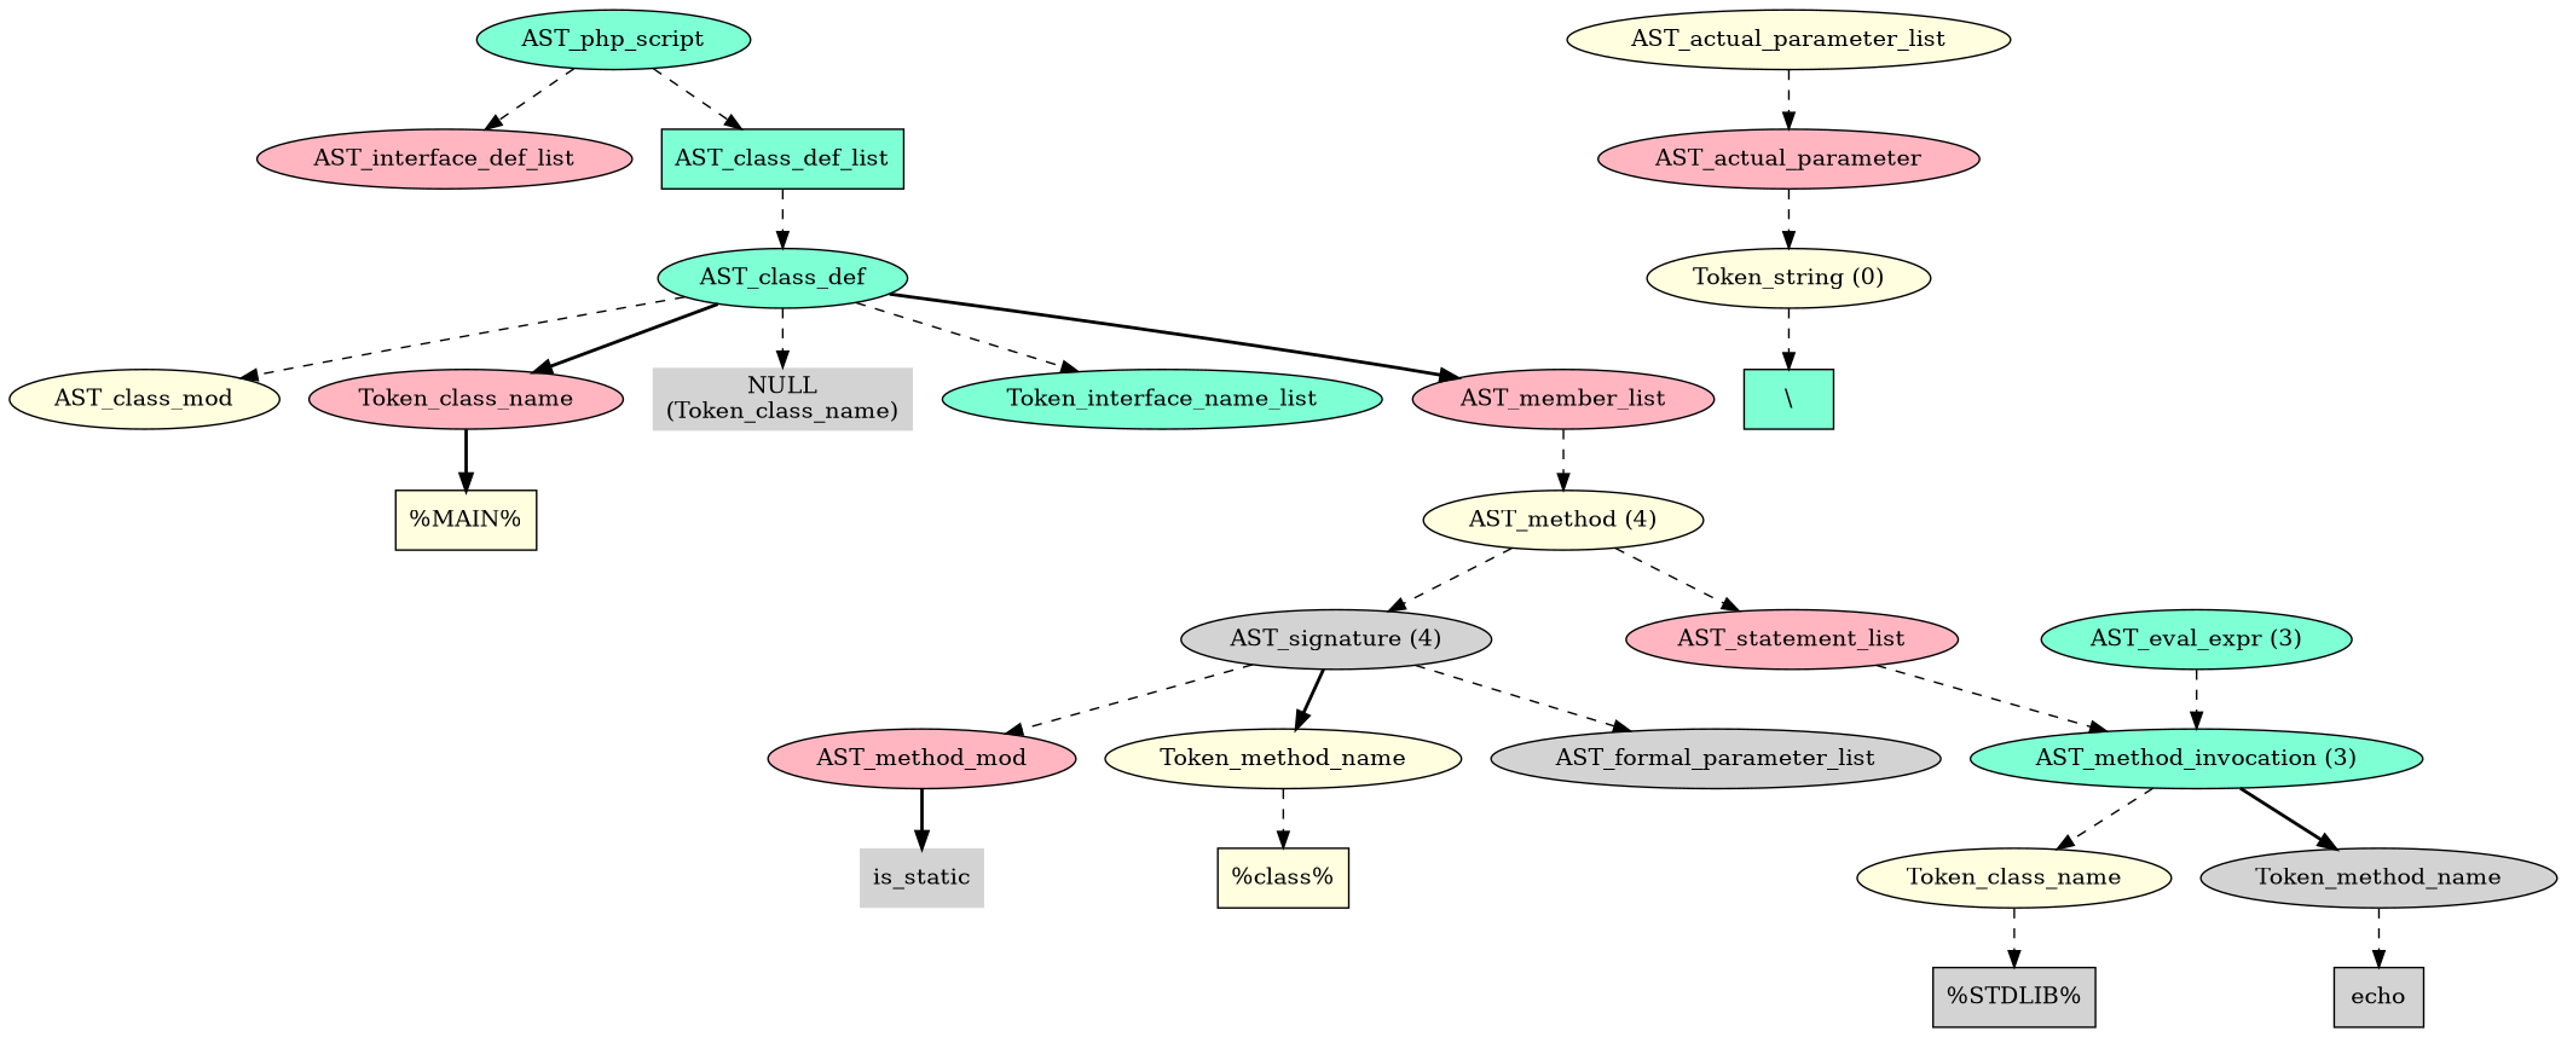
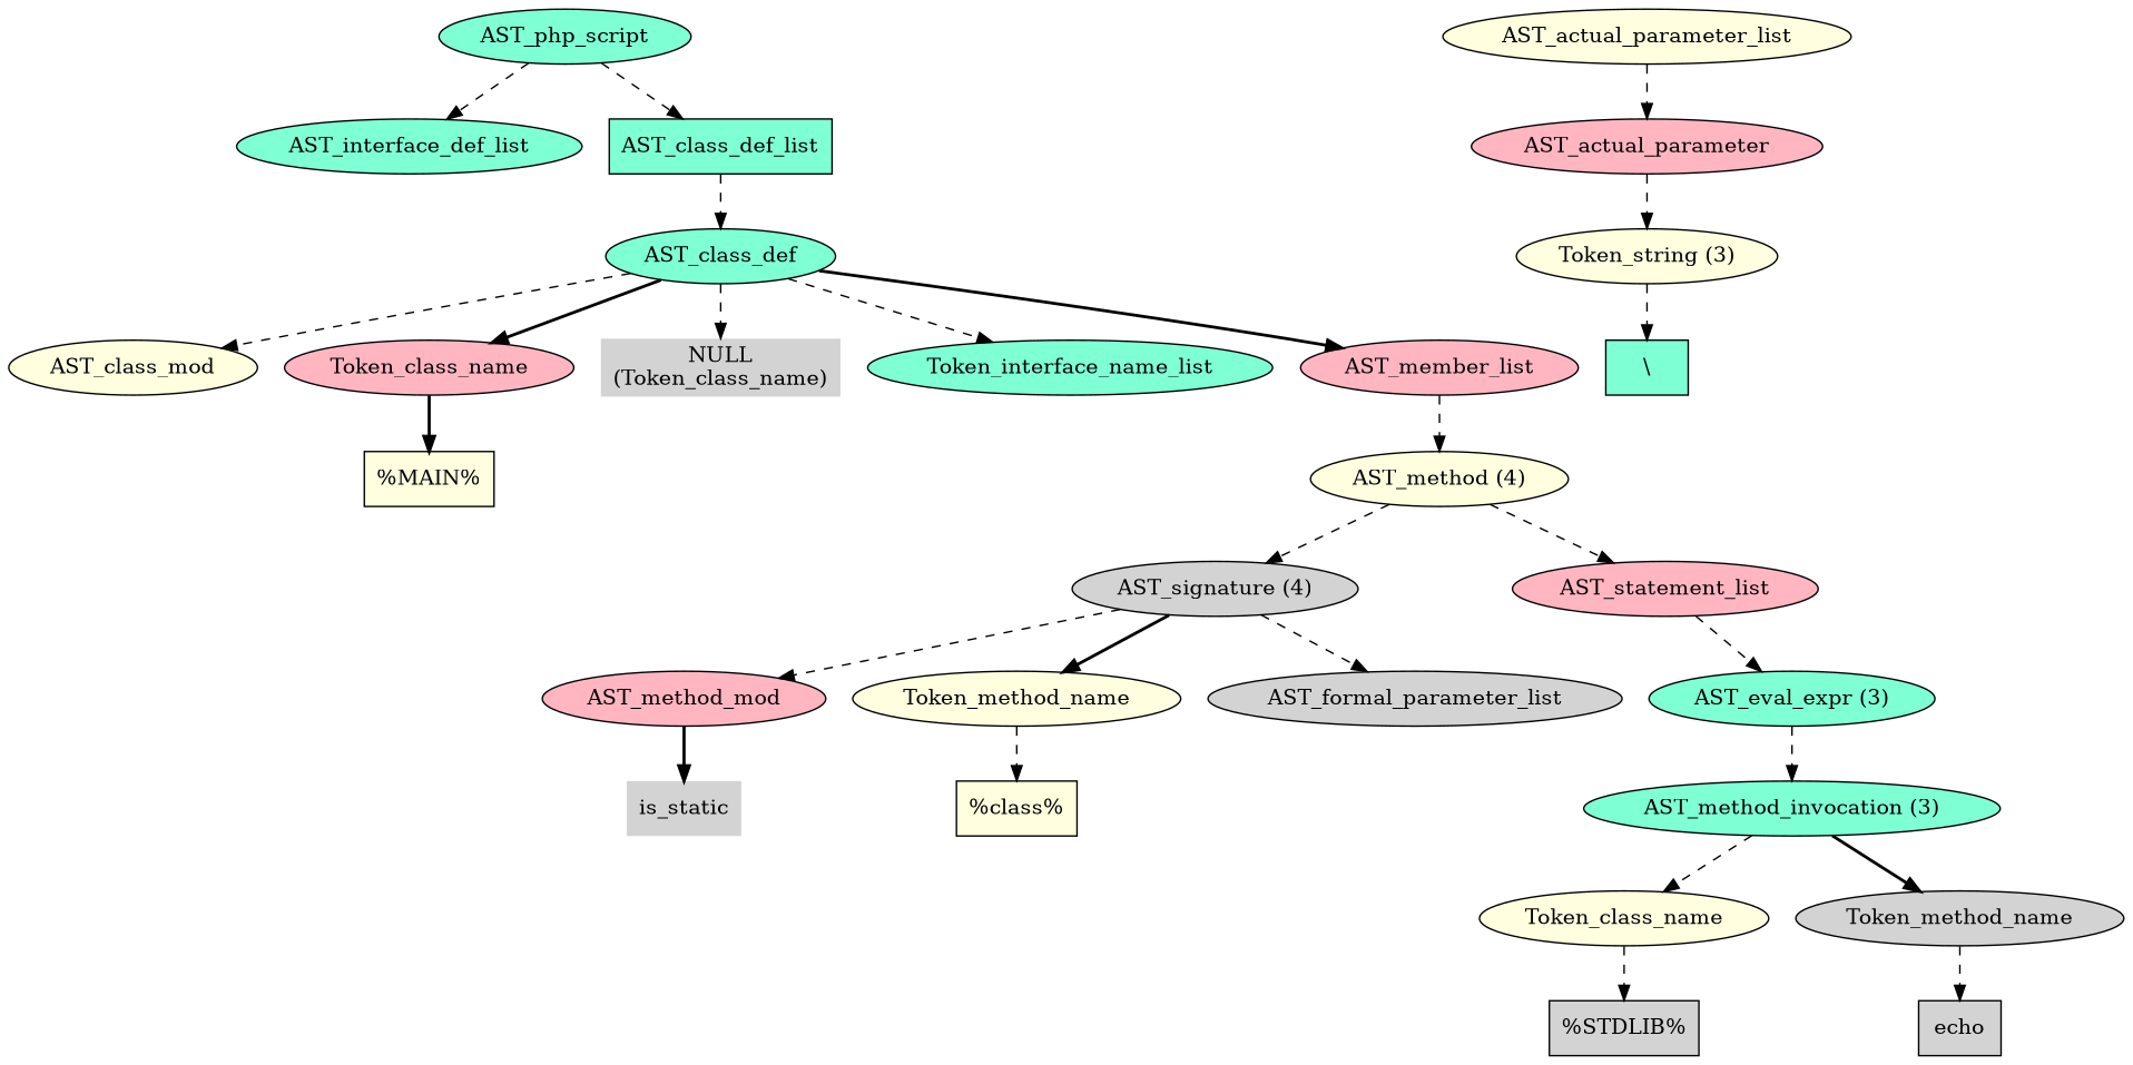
  digraph {
    node [fillcolor=lightyellow style=filled]
    edge [style=dashed]
    n1 [fillcolor=aquamarine label=AST_php_script]
-   n2 [fillcolor=lightpink label=AST_interface_def_list]
+   n2 [fillcolor=aquamarine label=AST_interface_def_list]
    n3 [fillcolor=aquamarine label=AST_class_def_list shape=box]
    n4 [fillcolor=aquamarine label=AST_class_def]
    n5 [label=AST_class_mod]
    n6 [fillcolor=lightpink label=Token_class_name]
    n7 [fillcolor=lightgrey label="NULL\n(Token_class_name)" shape=plaintext]
    n8 [fillcolor=aquamarine label=Token_interface_name_list]
    n9 [fillcolor=lightpink label=AST_member_list]
    n10 [label="%MAIN%" shape=box]
    n11 [label="AST_method (4)"]
    n12 [fillcolor=lightgrey label="AST_signature (4)"]
    n13 [fillcolor=lightpink label=AST_statement_list]
    n14 [fillcolor=lightpink label=AST_method_mod]
    n15 [label=Token_method_name]
    n16 [fillcolor=lightgrey label=AST_formal_parameter_list]
    n17 [fillcolor=aquamarine label="AST_eval_expr (3)"]
    n18 [fillcolor=lightgrey label=is_static shape=plaintext]
    n19 [label="%class%" shape=box]
    n20 [fillcolor=aquamarine label="AST_method_invocation (3)"]
    n21 [label=Token_class_name]
    n22 [fillcolor=lightgrey label=Token_method_name]
    n23 [fillcolor=lightgrey label="%STDLIB%" shape=box]
    n24 [fillcolor=lightgrey label=echo shape=box]
    n25 [label=AST_actual_parameter_list]
    n26 [fillcolor=lightpink label=AST_actual_parameter]
-   n27 [label="Token_string (0)"]
+   n27 [label="Token_string (3)"]
    n28 [fillcolor=aquamarine label="\\" shape=box]
    n1 -> n2
    n1 -> n3
    n3 -> n4
    n4 -> n5
    n4 -> n6 [style=bold]
    n4 -> n7
    n4 -> n8
    n4 -> n9 [style=bold]
    n6 -> n10 [style=bold]
    n9 -> n11
    n11 -> n12
    n11 -> n13
    n12 -> n14
    n12 -> n15 [style=bold]
    n12 -> n16
-   n13 -> n20
+   n13 -> n17
    n14 -> n18 [style=bold]
    n15 -> n19
    n17 -> n20
    n20 -> n21
    n20 -> n22 [style=bold]
    n21 -> n23
    n22 -> n24
    n25 -> n26
    n26 -> n27
    n27 -> n28
  }
